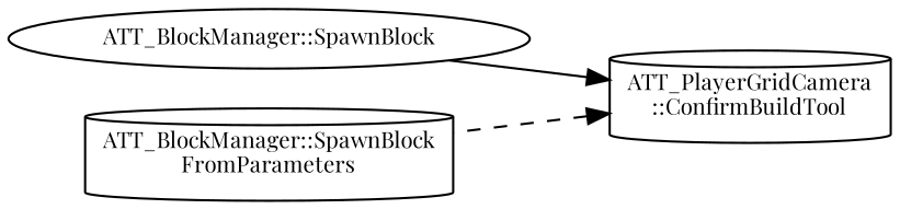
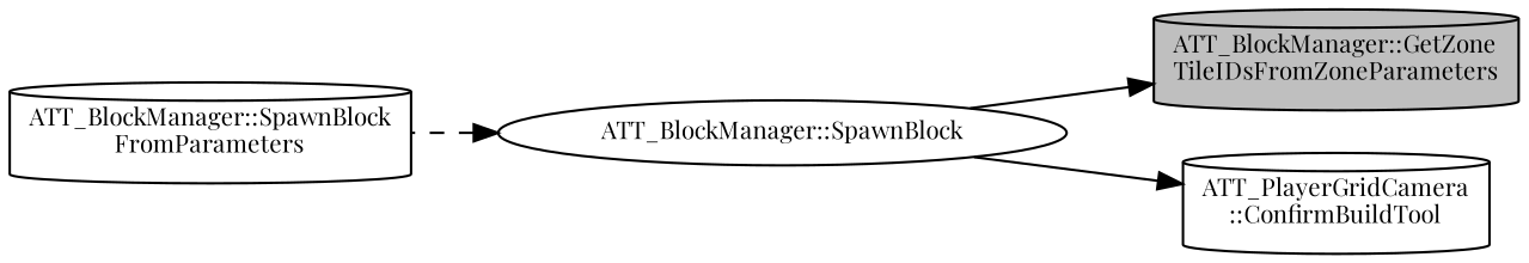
  digraph {
    fontname="Playfair Display"
    rankdir=RL
    node [color=black fillcolor=white fontname="Playfair Display" fontsize=10 shape=cylinder style=filled]
    edge [color=black dir=back fontname="Playfair Display" fontsize=10 labelfontname=Helvetica labelfontsize=10 style=solid]
+   n1 [fillcolor=grey75 fontcolor=black height=0.2 label="ATT_BlockManager::GetZone\lTileIDsFromZoneParameters" width=0.4]
    n2 [height=0.2 label="ATT_BlockManager::SpawnBlock" shape=ellipse width=0.4]
    n3 [height=0.2 label="ATT_BlockManager::SpawnBlock\lFromParameters" width=0.4]
    n4 [height=0.2 label="ATT_PlayerGridCamera\l::ConfirmBuildTool" width=0.4]
-   n4 -> n3 [style=dashed]
+   n1 -> n2
+   n2 -> n3 [style=dashed]
    n4 -> n2
  }
